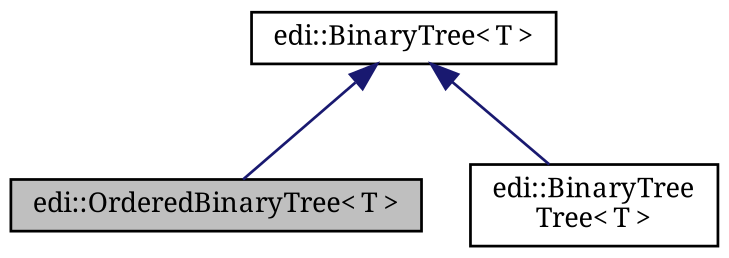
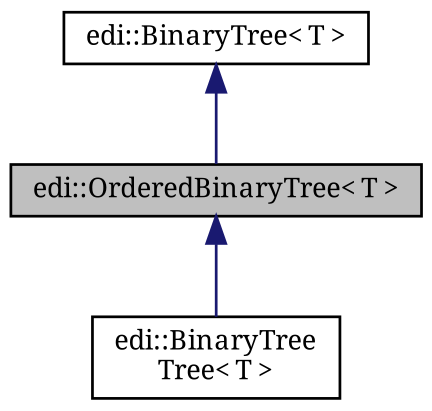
  digraph {
    fontname="Noto Serif"
    node [color=black fillcolor=white fontname="Noto Serif" fontsize=10 shape=record style=filled]
    edge [color=midnightblue dir=back fontname="Noto Serif" fontsize=10 labelfontname=Helvetica labelfontsize=10 style=solid]
    n1 [fillcolor=grey75 fontcolor=black height=0.2 label="edi::OrderedBinaryTree\< T \>" width=0.4]
    n2 [height=0.2 label="edi::BinaryTree\lTree\< T \>" width=0.4]
    n3 [height=0.2 label="edi::BinaryTree\< T \>" width=0.4]
-   n3 -> n2
+   n1 -> n2
    n3 -> n1
  }
